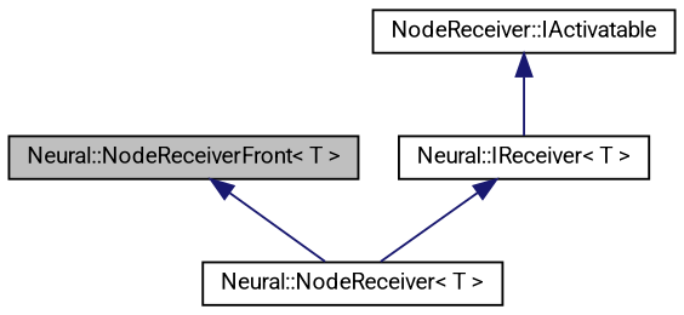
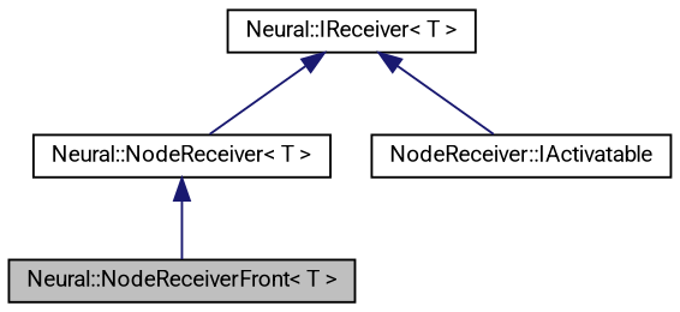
  digraph {
    fontname=Roboto
    node [color=black fillcolor=white fontname=Roboto fontsize=10 shape=record style=filled]
    edge [color=midnightblue dir=back fontname=Roboto fontsize=10 labelfontname=Helvetica labelfontsize=10 style=solid]
    n1 [fillcolor=grey75 fontcolor=black height=0.2 label="Neural::NodeReceiverFront\< T \>" width=0.4]
    n2 [height=0.2 label="Neural::NodeReceiver\< T \>" width=0.4]
    n3 [height=0.2 label="Neural::IReceiver\< T \>" width=0.4]
    n4 [height=0.2 label="NodeReceiver::IActivatable" width=0.4]
-   n1 -> n2
+   n2 -> n1
    n3 -> n2
-   n4 -> n3
+   n3 -> n4
  }
